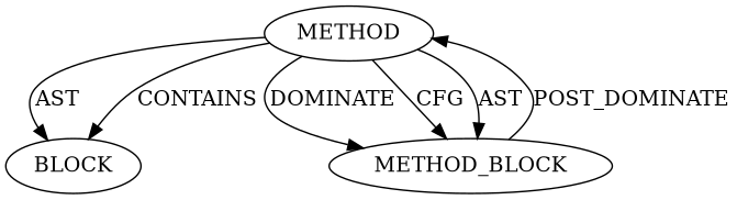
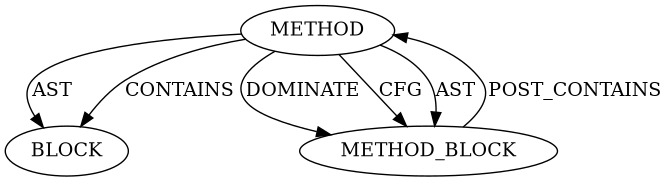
  digraph {
    node [CODE="<empty>" TYPE_FULL_NAME=ANY]
    n1 [AST_PARENT_FULL_NAME="<global>" AST_PARENT_TYPE=NAMESPACE_BLOCK FILENAME="messenger_v2.c" FULL_NAME="messenger_v2.c:32:32:FRAME_TAG_AUTH_BAD_METHOD:0" IS_EXTERNAL=true LINE_NUMBER=32 LINE_NUMBER_END=32 NAME=FRAME_TAG_AUTH_BAD_METHOD ORDER=0 label=METHOD TYPE_FULL_NAME=""]
    n2 [ARGUMENT_INDEX=1 ORDER=1 label=BLOCK]
    n3 [CODE=RET EVALUATION_STRATEGY=BY_VALUE ORDER=2 label=METHOD_BLOCK]
    n1 -> n2 [label=AST]
    n1 -> n2 [label=CONTAINS]
    n1 -> n3 [label=DOMINATE]
    n1 -> n3 [label=CFG]
    n1 -> n3 [label=AST]
-   n3 -> n1 [label=POST_DOMINATE]
+   n3 -> n1 [label=POST_CONTAINS]
  }
